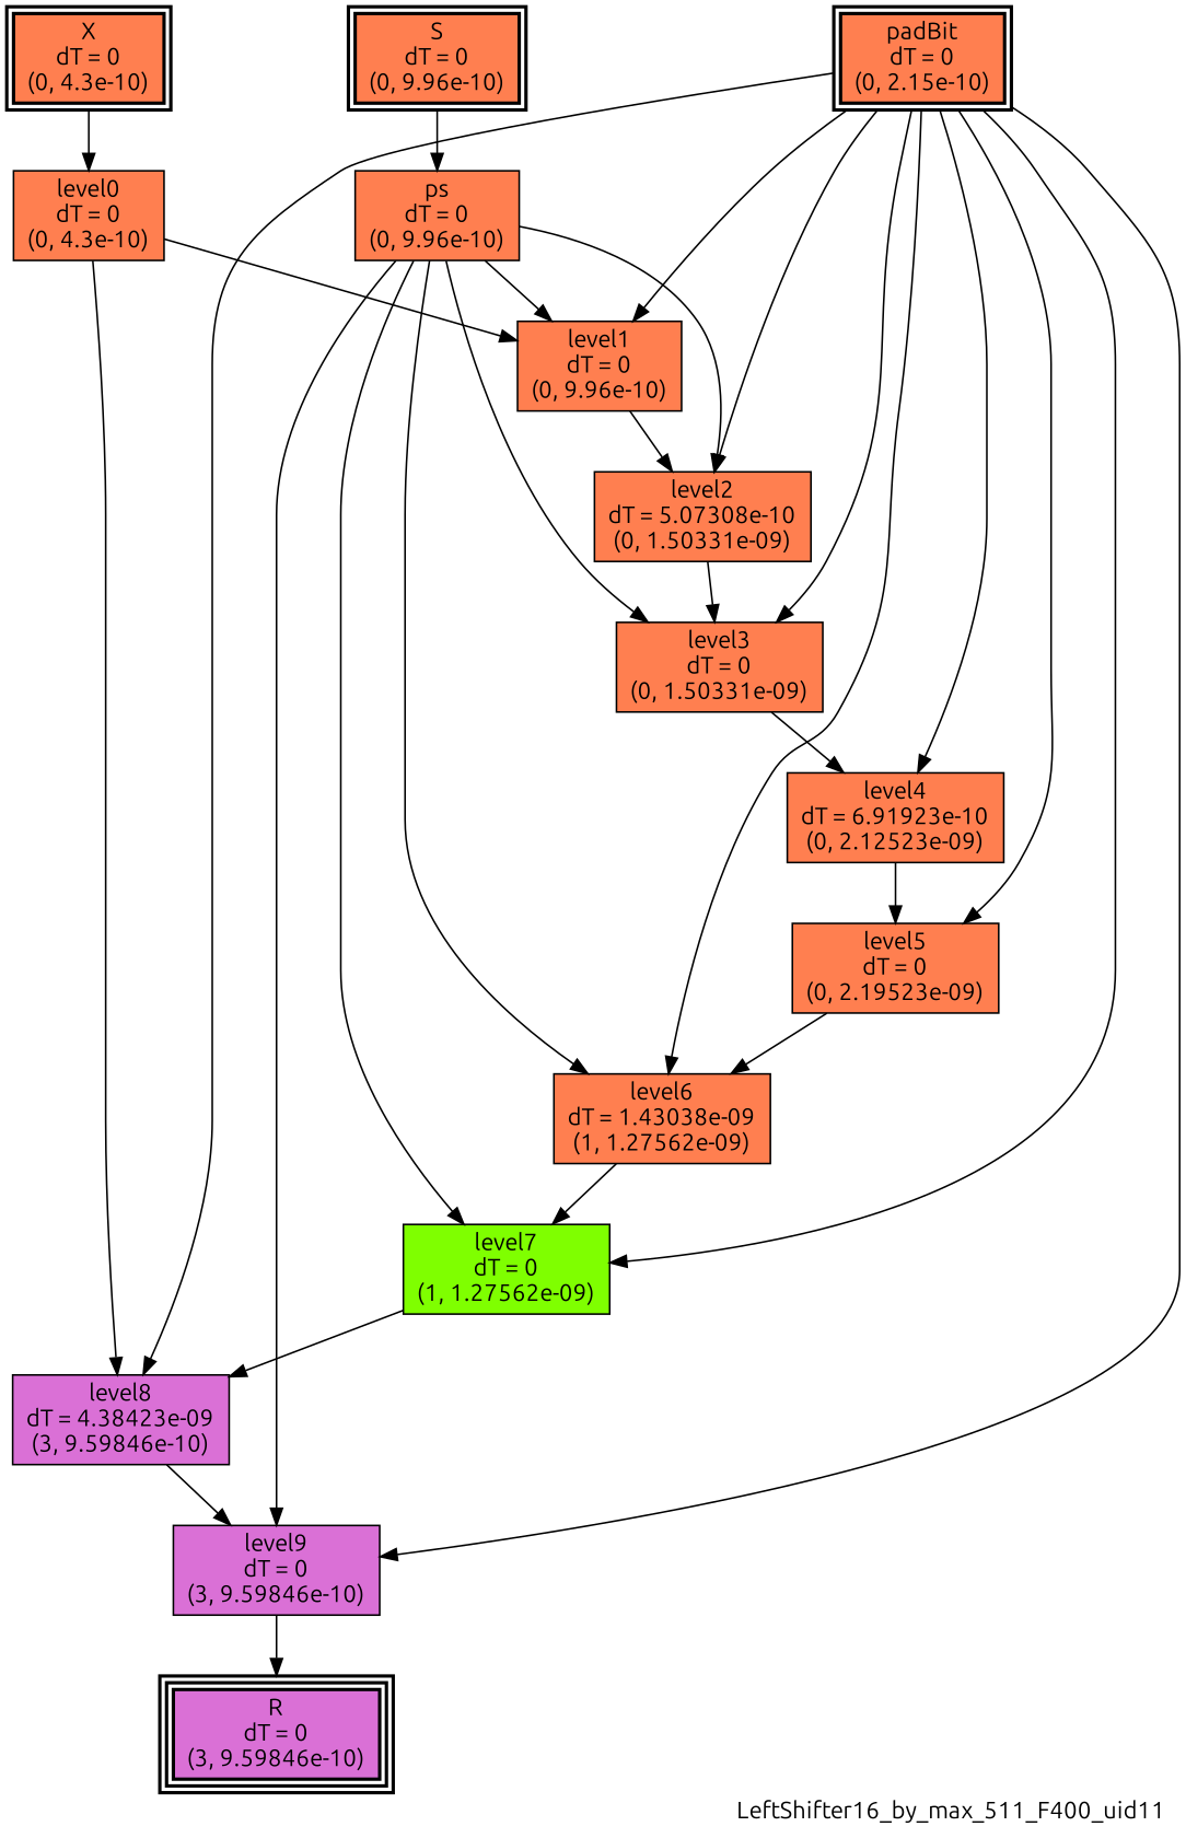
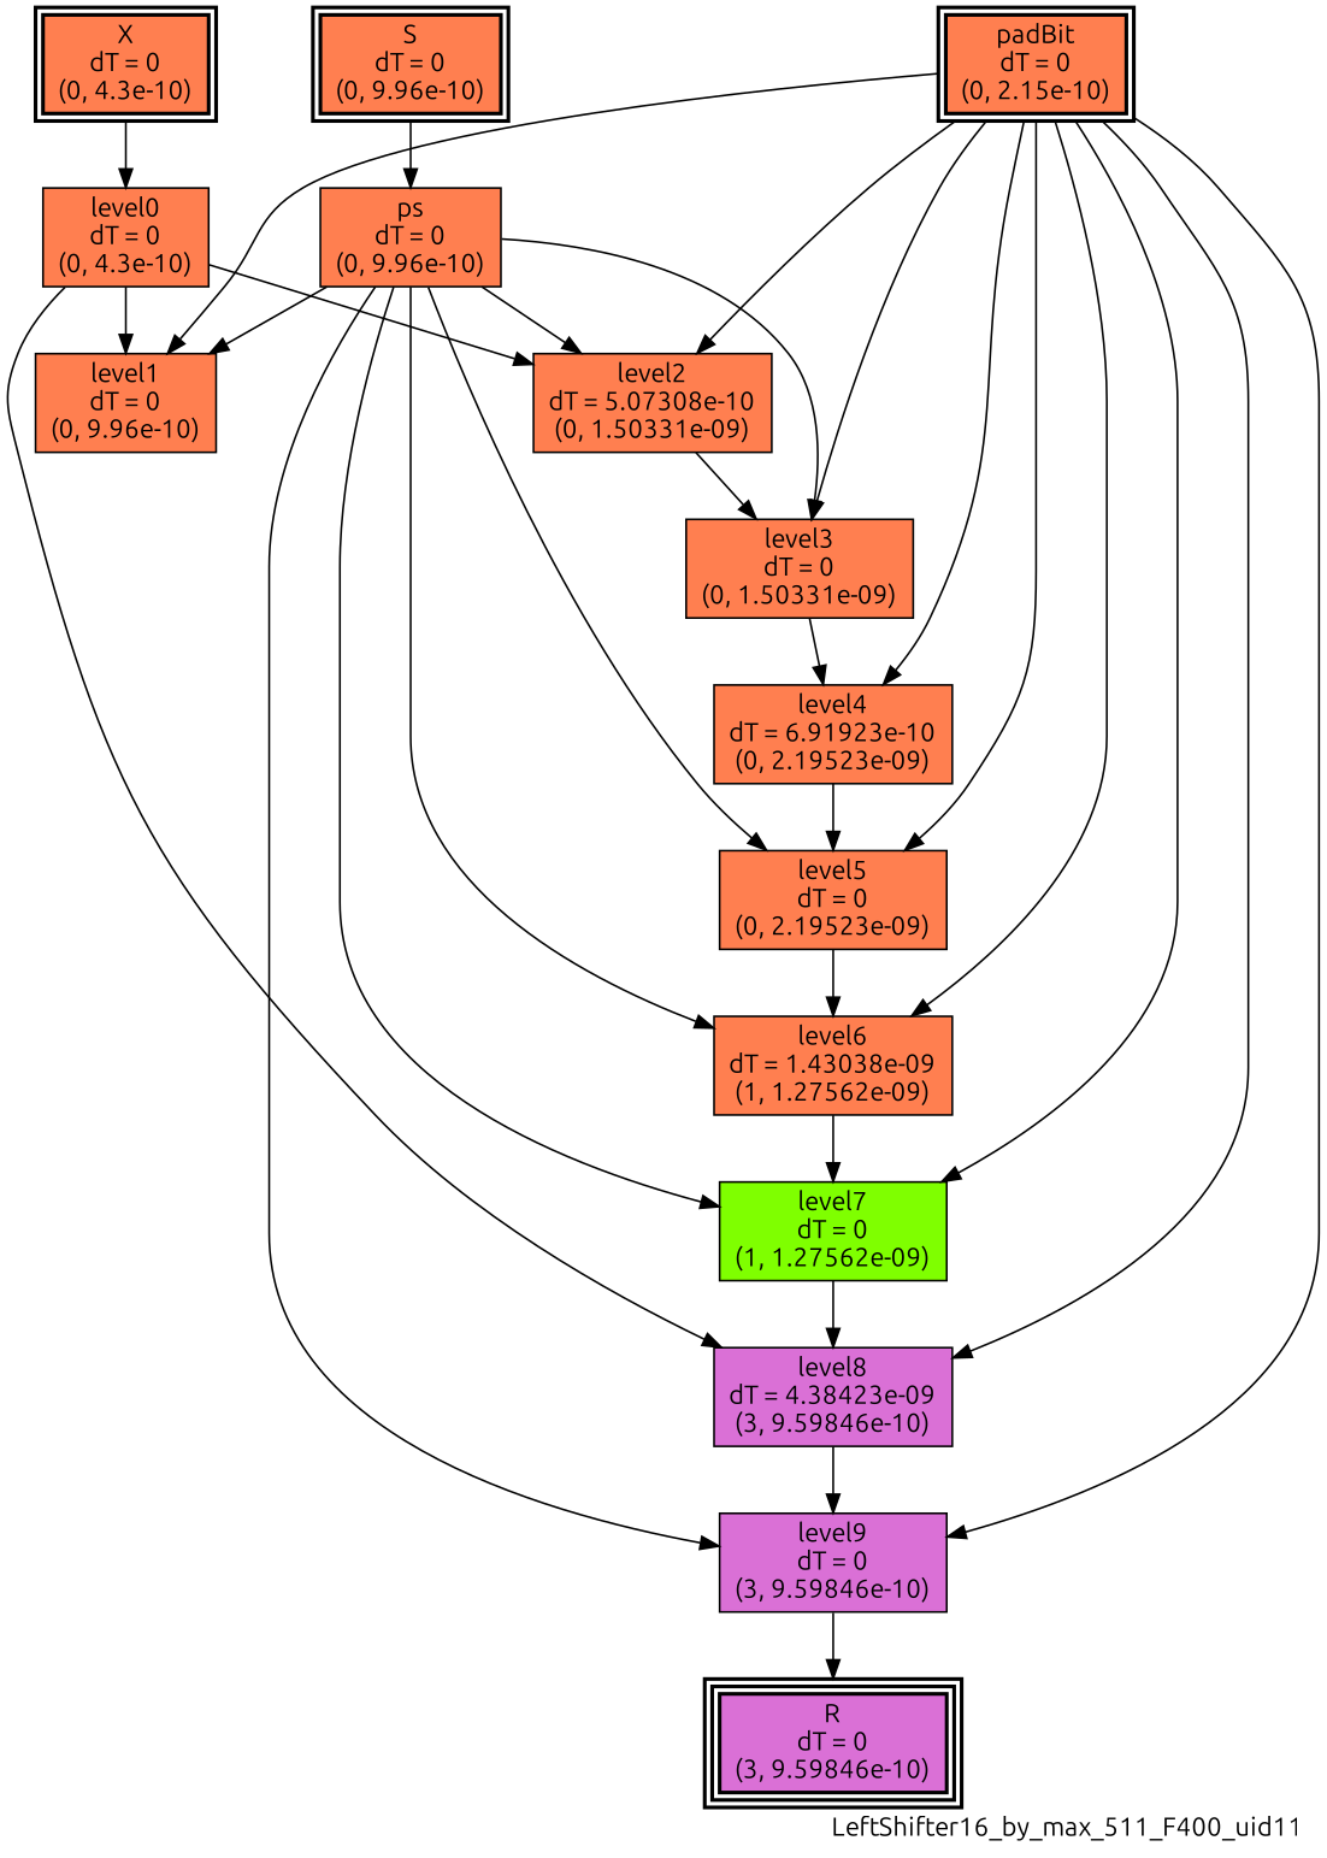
  digraph {
    fontname=Ubuntu
    label=LeftShifter16_by_max_511_F400_uid11
    labeljust=right
    labelloc=bottom
    nodesep=0.25
    ranksep=0.5
    node [color=black fillcolor=coral fontname=Ubuntu peripheries=1 shape=box style=filled]
    edge [arrowhead=normal arrowsize=1.0 arrowtail=normal color=black dir=forward fontname=Ubuntu]
    n1 [label="X\ndT = 0\n(0, 4.3e-10)" peripheries=2 style="bold, filled"]
    n2 [label="S\ndT = 0\n(0, 9.96e-10)" peripheries=2 style="bold, filled"]
    n3 [label="padBit\ndT = 0\n(0, 2.15e-10)" peripheries=2 style="bold, filled"]
    n4 [fillcolor=orchid label="R\ndT = 0\n(3, 9.59846e-10)" peripheries=3 style="bold, filled"]
    n5 [label="level0\ndT = 0\n(0, 4.3e-10)"]
    n6 [label="ps\ndT = 0\n(0, 9.96e-10)"]
    n7 [label="level1\ndT = 0\n(0, 9.96e-10)"]
    n8 [label="level2\ndT = 5.07308e-10\n(0, 1.50331e-09)"]
    n9 [label="level3\ndT = 0\n(0, 1.50331e-09)"]
-   n10 [label="level4\ndT = 6.91923e-10\n(0, 2.12523e-09)"]
+   n10 [label="level4\ndT = 6.91923e-10\n(0, 2.19523e-09)"]
    n11 [label="level5\ndT = 0\n(0, 2.19523e-09)"]
    n12 [label="level6\ndT = 1.43038e-09\n(1, 1.27562e-09)"]
    n13 [fillcolor=chartreuse label="level7\ndT = 0\n(1, 1.27562e-09)"]
    n14 [fillcolor=orchid label="level8\ndT = 4.38423e-09\n(3, 9.59846e-10)"]
    n15 [fillcolor=orchid label="level9\ndT = 0\n(3, 9.59846e-10)"]
    subgraph sub_1 {
      rank=same
      n1
      n2
      n3
    }
    subgraph sub_2 {
      rank=same
      n4
    }
    n1 -> n5
    n2 -> n6
    n3 -> n7
    n3 -> n8
    n3 -> n9
    n3 -> n10
    n3 -> n11
    n3 -> n12
    n3 -> n13
    n3 -> n14
    n3 -> n15
    n5 -> n7
    n5 -> n14
    n6 -> n7
    n6 -> n8
    n6 -> n9
+   n6 -> n11
    n6 -> n12
    n6 -> n13
    n6 -> n15
-   n7 -> n8
+   n5 -> n8
    n8 -> n9
    n9 -> n10
    n10 -> n11
    n11 -> n12
    n12 -> n13
    n13 -> n14
    n14 -> n15
    n15 -> n4
  }
